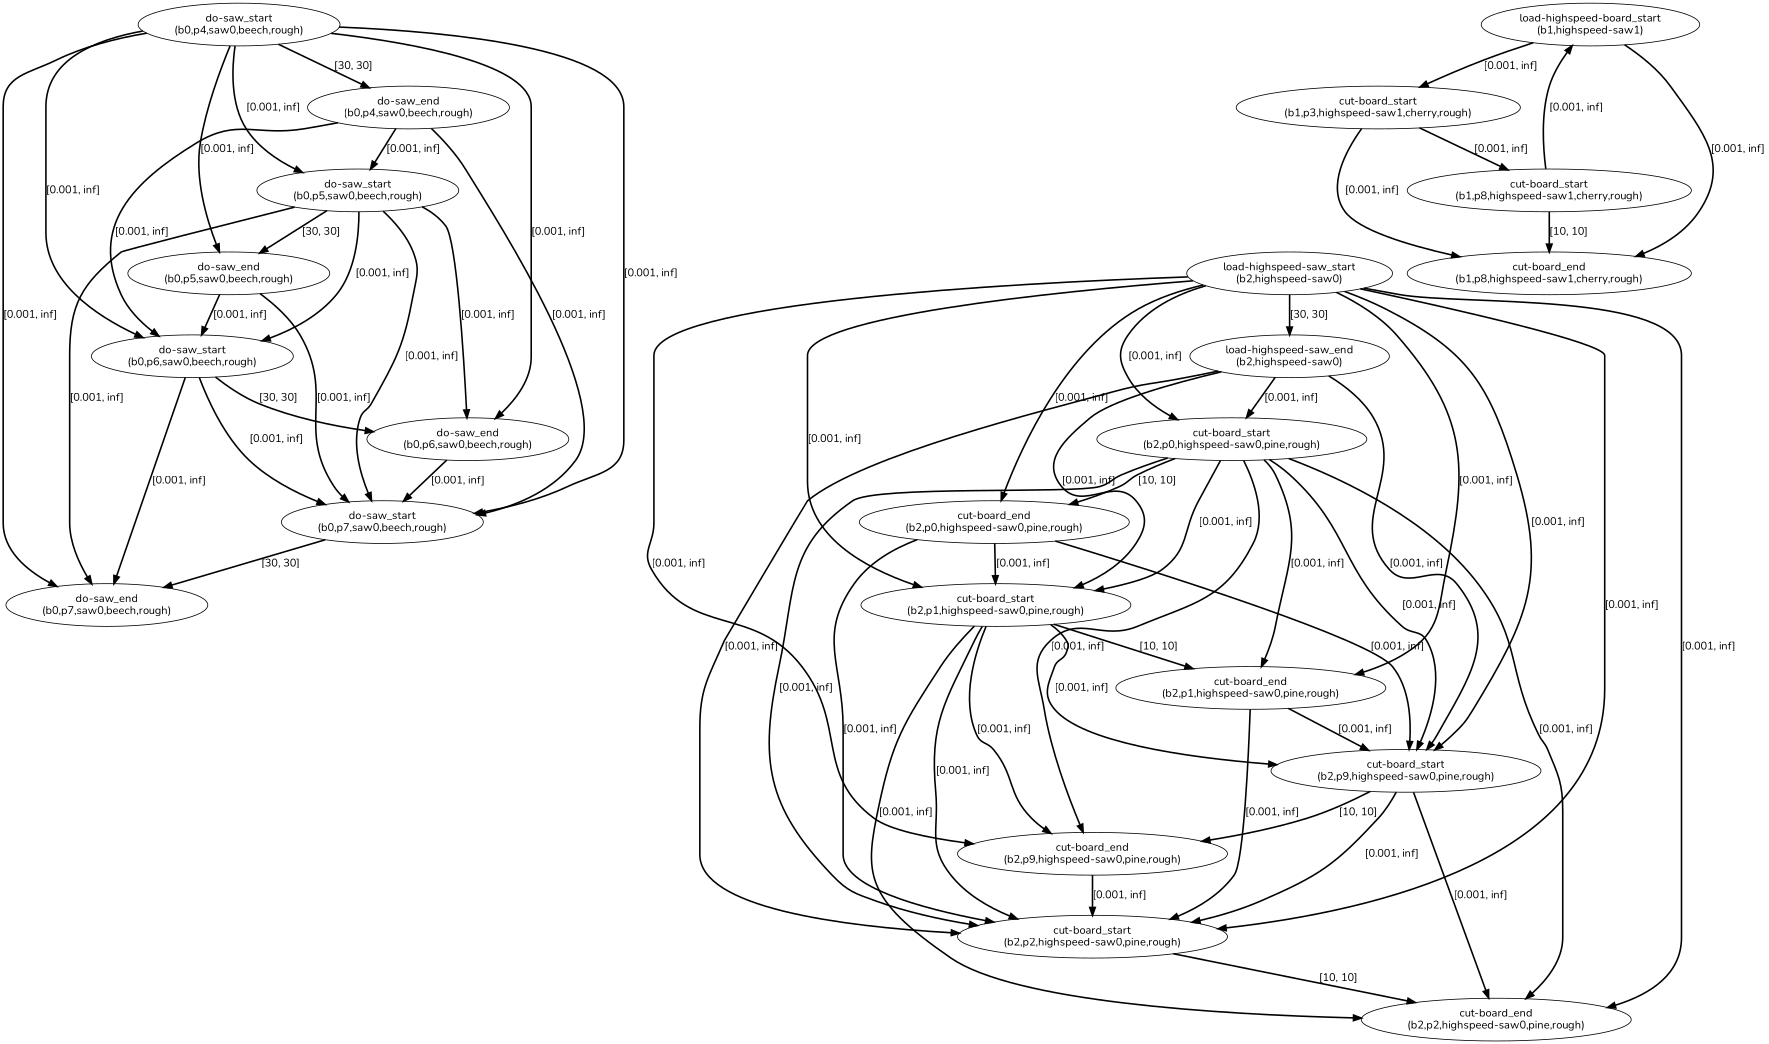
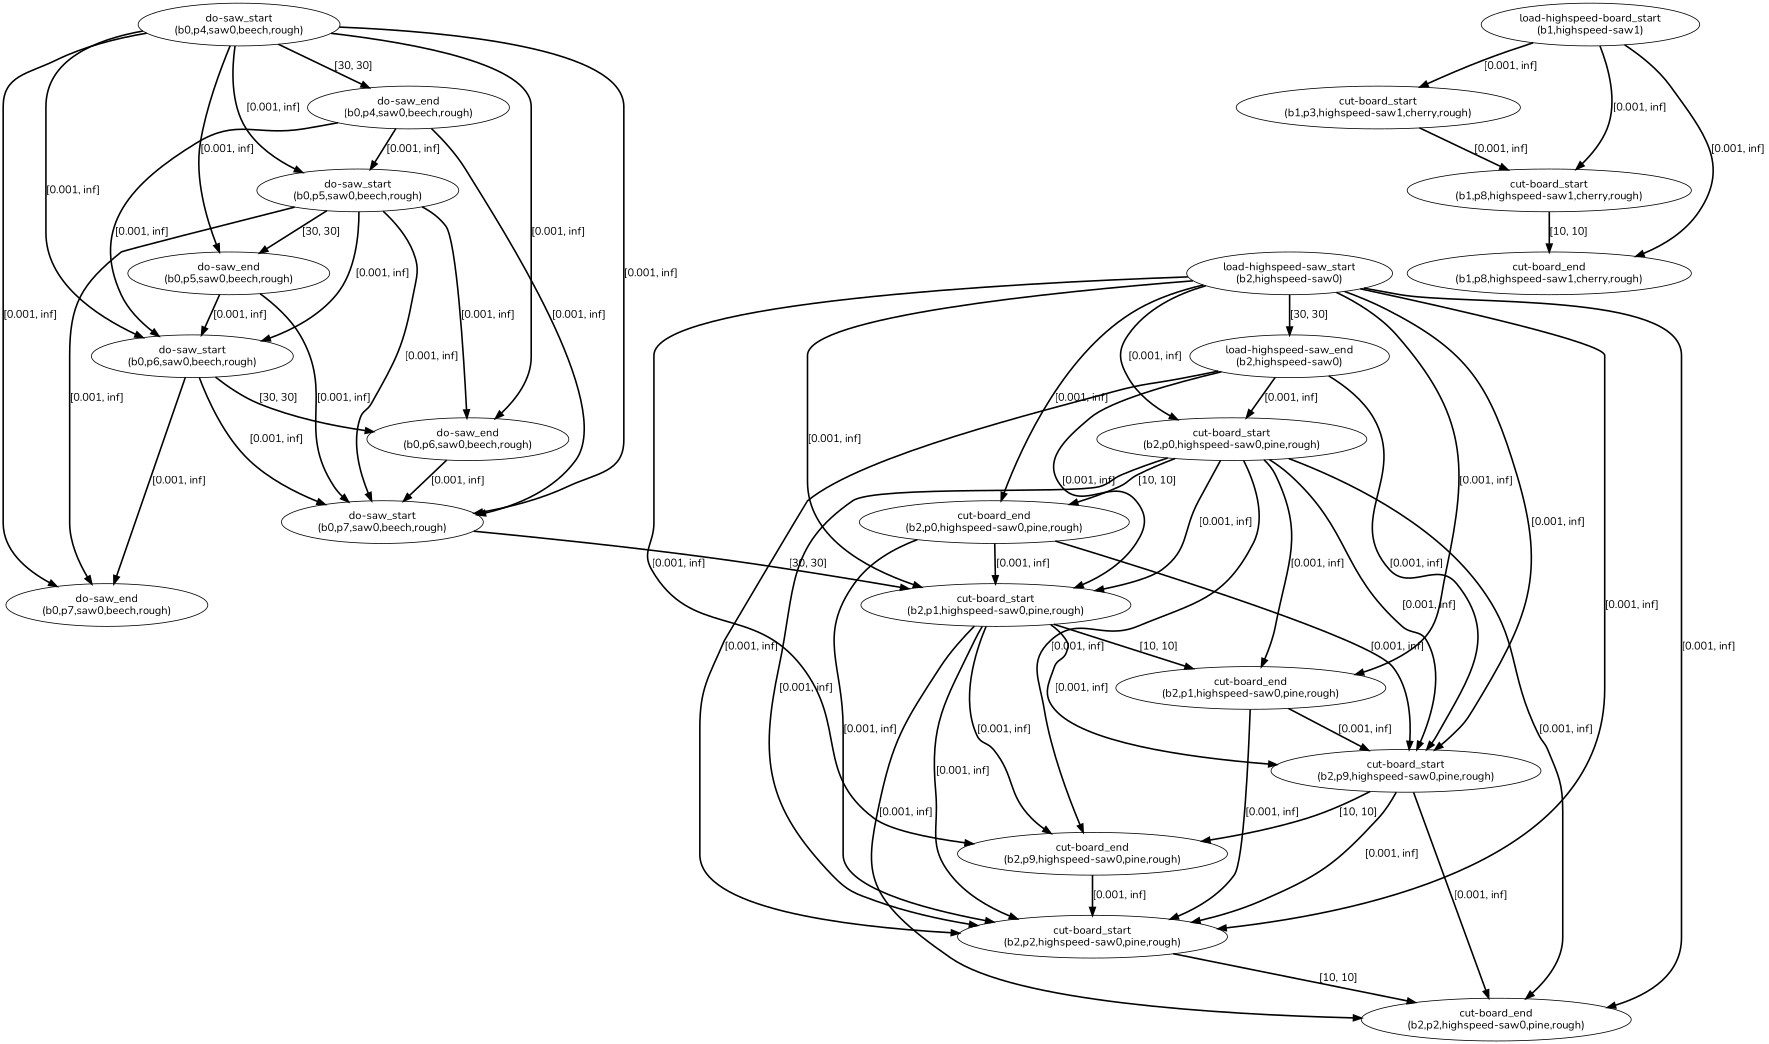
  digraph {
    fontname=Nunito
    node [fontname=Nunito]
    edge [color=black fontname=Nunito penwidth=2]
    n1 [label="do-saw_start\n(b0,p4,saw0,beech,rough)"]
    n2 [label="do-saw_end\n(b0,p4,saw0,beech,rough)"]
    n3 [label="do-saw_start\n(b0,p5,saw0,beech,rough)"]
    n4 [label="do-saw_end\n(b0,p5,saw0,beech,rough)"]
    n5 [label="do-saw_start\n(b0,p6,saw0,beech,rough)"]
    n6 [label="do-saw_end\n(b0,p6,saw0,beech,rough)"]
    n7 [label="do-saw_start\n(b0,p7,saw0,beech,rough)"]
    n8 [label="do-saw_end\n(b0,p7,saw0,beech,rough)"]
    n9 [label="load-highspeed-saw_start\n(b2,highspeed-saw0)"]
    n10 [label="load-highspeed-saw_end\n(b2,highspeed-saw0)"]
    n11 [label="cut-board_start\n(b2,p0,highspeed-saw0,pine,rough)"]
    n12 [label="cut-board_end\n(b2,p0,highspeed-saw0,pine,rough)"]
    n13 [label="cut-board_start\n(b2,p1,highspeed-saw0,pine,rough)"]
    n14 [label="cut-board_end\n(b2,p1,highspeed-saw0,pine,rough)"]
    n15 [label="cut-board_start\n(b2,p9,highspeed-saw0,pine,rough)"]
    n16 [label="cut-board_end\n(b2,p9,highspeed-saw0,pine,rough)"]
    n17 [label="cut-board_start\n(b2,p2,highspeed-saw0,pine,rough)"]
    n18 [label="cut-board_end\n(b2,p2,highspeed-saw0,pine,rough)"]
    n19 [label="load-highspeed-board_start\n(b1,highspeed-saw1)"]
    n20 [label="cut-board_start\n(b1,p3,highspeed-saw1,cherry,rough)"]
    n21 [label="cut-board_start\n(b1,p8,highspeed-saw1,cherry,rough)"]
    n22 [label="cut-board_end\n(b1,p8,highspeed-saw1,cherry,rough)"]
    n1 -> n2 [label="[30, 30]"]
    n1 -> n3 [label="[0.001, inf]"]
    n1 -> n4 [label="[0.001, inf]"]
    n1 -> n5 [label="[0.001, inf]"]
    n1 -> n6 [label="[0.001, inf]"]
    n1 -> n7 [label="[0.001, inf]"]
    n1 -> n8 [label="[0.001, inf]"]
    n2 -> n3 [label="[0.001, inf]"]
    n2 -> n5 [label="[0.001, inf]"]
    n2 -> n7 [label="[0.001, inf]"]
    n3 -> n4 [label="[30, 30]"]
    n3 -> n5 [label="[0.001, inf]"]
    n3 -> n6 [label="[0.001, inf]"]
    n3 -> n7 [label="[0.001, inf]"]
    n3 -> n8 [label="[0.001, inf]"]
    n4 -> n5 [label="[0.001, inf]"]
    n4 -> n7 [label="[0.001, inf]"]
    n5 -> n6 [label="[30, 30]"]
    n5 -> n7 [label="[0.001, inf]"]
    n5 -> n8 [label="[0.001, inf]"]
    n6 -> n7 [label="[0.001, inf]"]
-   n7 -> n8 [label="[30, 30]"]
+   n7 -> n13 [label="[30, 30]"]
    n9 -> n10 [label="[30, 30]"]
    n9 -> n11 [label="[0.001, inf]"]
    n9 -> n12 [label="[0.001, inf]"]
    n9 -> n13 [label="[0.001, inf]"]
    n9 -> n14 [label="[0.001, inf]"]
    n9 -> n15 [label="[0.001, inf]"]
    n9 -> n16 [label="[0.001, inf]"]
    n9 -> n17 [label="[0.001, inf]"]
    n9 -> n18 [label="[0.001, inf]"]
    n10 -> n11 [label="[0.001, inf]"]
    n10 -> n13 [label="[0.001, inf]"]
    n10 -> n15 [label="[0.001, inf]"]
    n10 -> n17 [label="[0.001, inf]"]
    n11 -> n12 [label="[10, 10]"]
    n11 -> n13 [label="[0.001, inf]"]
    n11 -> n14 [label="[0.001, inf]"]
    n11 -> n15 [label="[0.001, inf]"]
    n11 -> n16 [label="[0.001, inf]"]
    n11 -> n17 [label="[0.001, inf]"]
    n11 -> n18 [label="[0.001, inf]"]
    n12 -> n13 [label="[0.001, inf]"]
    n12 -> n15 [label="[0.001, inf]"]
    n12 -> n17 [label="[0.001, inf]"]
    n13 -> n14 [label="[10, 10]"]
    n13 -> n15 [label="[0.001, inf]"]
    n13 -> n16 [label="[0.001, inf]"]
    n13 -> n17 [label="[0.001, inf]"]
    n13 -> n18 [label="[0.001, inf]"]
    n14 -> n15 [label="[0.001, inf]"]
    n14 -> n17 [label="[0.001, inf]"]
    n15 -> n16 [label="[10, 10]"]
    n15 -> n17 [label="[0.001, inf]"]
    n15 -> n18 [label="[0.001, inf]"]
    n16 -> n17 [label="[0.001, inf]"]
    n17 -> n18 [label="[10, 10]"]
    n19 -> n20 [label="[0.001, inf]"]
-   n21 -> n19 [label="[0.001, inf]"]
+   n19 -> n21 [label="[0.001, inf]"]
    n19 -> n22 [label="[0.001, inf]"]
    n20 -> n21 [label="[0.001, inf]"]
-   n20 -> n22 [label="[0.001, inf]"]
    n21 -> n22 [label="[10, 10]"]
  }
